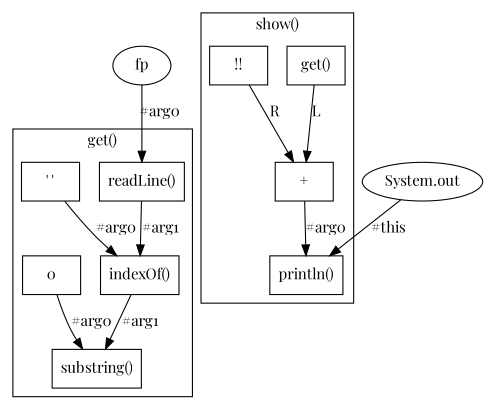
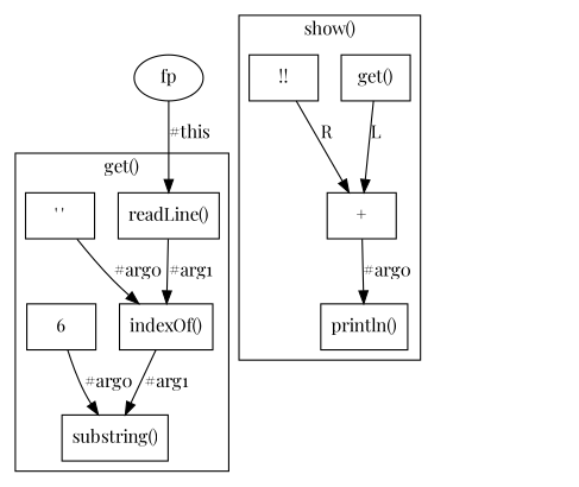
  digraph {
    fontname="Playfair Display"
    node [fontname="Playfair Display" shape=box]
    edge [fontname="Playfair Display"]
    n1 [label="readLine()"]
    n2 [label="' '"]
    n3 [label="indexOf()"]
-   n4 [label=0]
+   n4 [label=6]
    n5 [label="substring()"]
    n6 [label="get()"]
    n7 [label="!!"]
    n8 [label="+"]
    n9 [label="println()"]
    n10 [label=fp shape=""]
-   n11 [label="System.out" shape=""]
    subgraph cluster_1 {
      label="get()"
      n1
      n2
      n3
      n4
      n5
    }
    subgraph cluster_2 {
      label="show()"
      n6
      n7
      n8
      n9
    }
    n1 -> n3 [label="#arg1"]
    n2 -> n3 [label="#arg0"]
    n3 -> n5 [label="#arg1"]
    n4 -> n5 [label="#arg0"]
    n6 -> n8 [label=L]
    n7 -> n8 [label=R]
    n8 -> n9 [label="#arg0"]
-   n10 -> n1 [label="#arg0"]
-   n11 -> n9 [label="#this"]
+   n10 -> n1 [label="#this"]
  }
